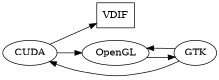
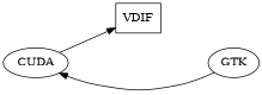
  digraph {
    rankdir=LR
    VDIF [shape=box]
    CUDA
-   OpenGL
    GTK
    CUDA -> VDIF
-   CUDA -> OpenGL
-   OpenGL -> GTK
    GTK -> CUDA
-   GTK -> OpenGL
  }
